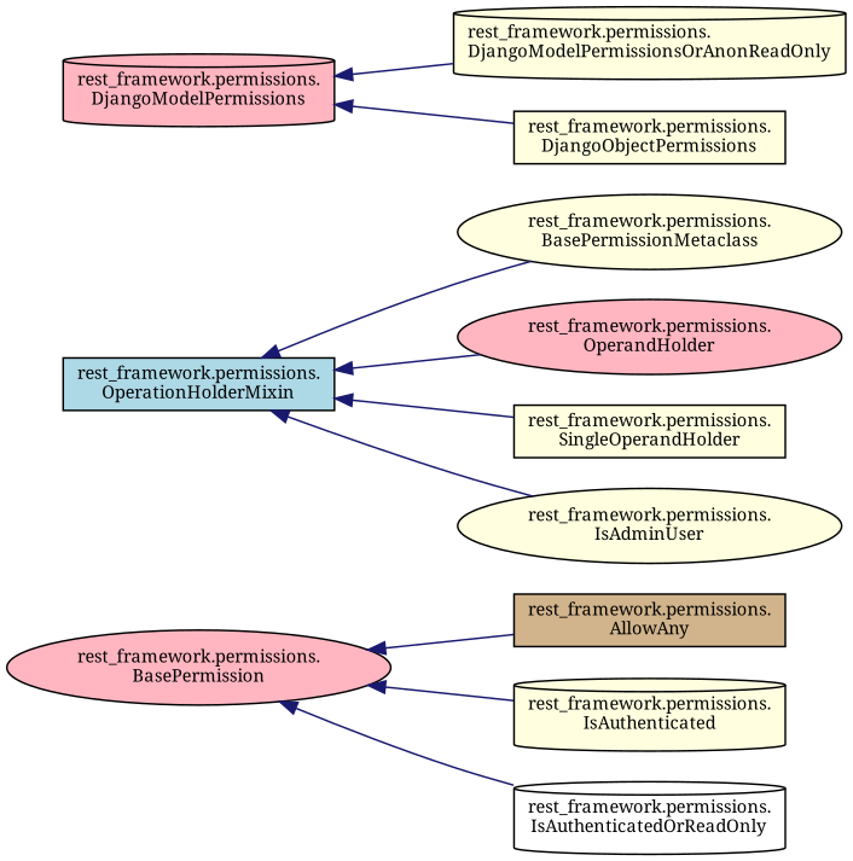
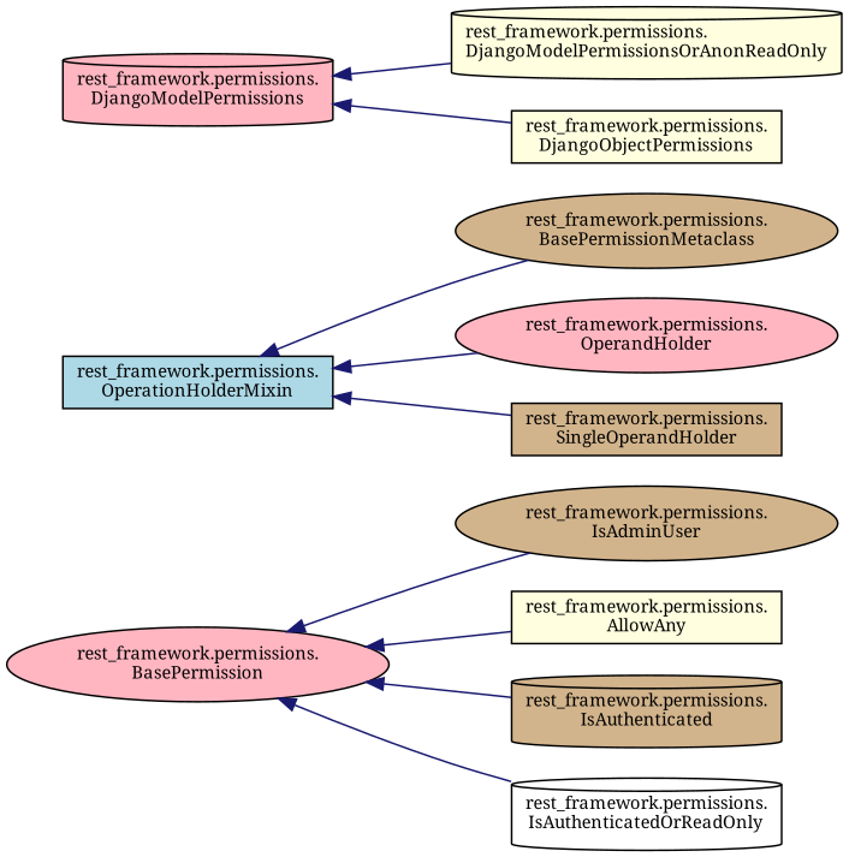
  digraph {
    fontname="Noto Serif"
    rankdir=LR
    node [color=black fillcolor=tan fontname="Noto Serif" fontsize=10 shape=box style=filled]
    edge [color=midnightblue dir=back fontname="Noto Serif" fontsize=10 labelfontname=Helvetica labelfontsize=10 style=solid]
    n1 [fillcolor=lightblue fontcolor=black height=0.2 label="rest_framework.permissions.\lOperationHolderMixin" width=0.4]
-   n2 [fillcolor=lightyellow height=0.2 label="rest_framework.permissions.\lBasePermissionMetaclass" shape=ellipse width=0.4]
+   n2 [height=0.2 label="rest_framework.permissions.\lBasePermissionMetaclass" shape=ellipse width=0.4]
    n3 [fillcolor=lightpink height=0.2 label="rest_framework.permissions.\lOperandHolder" shape=ellipse width=0.4]
-   n4 [fillcolor=lightyellow height=0.2 label="rest_framework.permissions.\lSingleOperandHolder" width=0.4]
+   n4 [height=0.2 label="rest_framework.permissions.\lSingleOperandHolder" width=0.4]
    n5 [fillcolor=lightpink height=0.2 label="rest_framework.permissions.\lBasePermission" shape=ellipse width=0.4]
-   n6 [height=0.2 label="rest_framework.permissions.\lAllowAny" width=0.4]
-   n7 [fillcolor=lightyellow height=0.2 label="rest_framework.permissions.\lIsAdminUser" shape=ellipse width=0.4]
-   n8 [fillcolor=lightyellow height=0.2 label="rest_framework.permissions.\lIsAuthenticated" shape=cylinder width=0.4]
+   n6 [fillcolor=lightyellow height=0.2 label="rest_framework.permissions.\lAllowAny" width=0.4]
+   n7 [height=0.2 label="rest_framework.permissions.\lIsAdminUser" shape=ellipse width=0.4]
+   n8 [height=0.2 label="rest_framework.permissions.\lIsAuthenticated" shape=cylinder width=0.4]
    n9 [fillcolor=white height=0.2 label="rest_framework.permissions.\lIsAuthenticatedOrReadOnly" shape=cylinder width=0.4]
    n10 [fillcolor=lightpink height=0.2 label="rest_framework.permissions.\lDjangoModelPermissions" shape=cylinder width=0.4]
    n11 [fillcolor=lightyellow height=0.2 label="rest_framework.permissions.\lDjangoModelPermissionsOrAnonReadOnly" shape=cylinder width=0.4]
    n12 [fillcolor=lightyellow height=0.2 label="rest_framework.permissions.\lDjangoObjectPermissions" width=0.4]
    n1 -> n2
    n1 -> n3
    n1 -> n4
    n5 -> n6
-   n1 -> n7
+   n5 -> n7
    n5 -> n8
    n5 -> n9
    n10 -> n11
    n10 -> n12
  }
